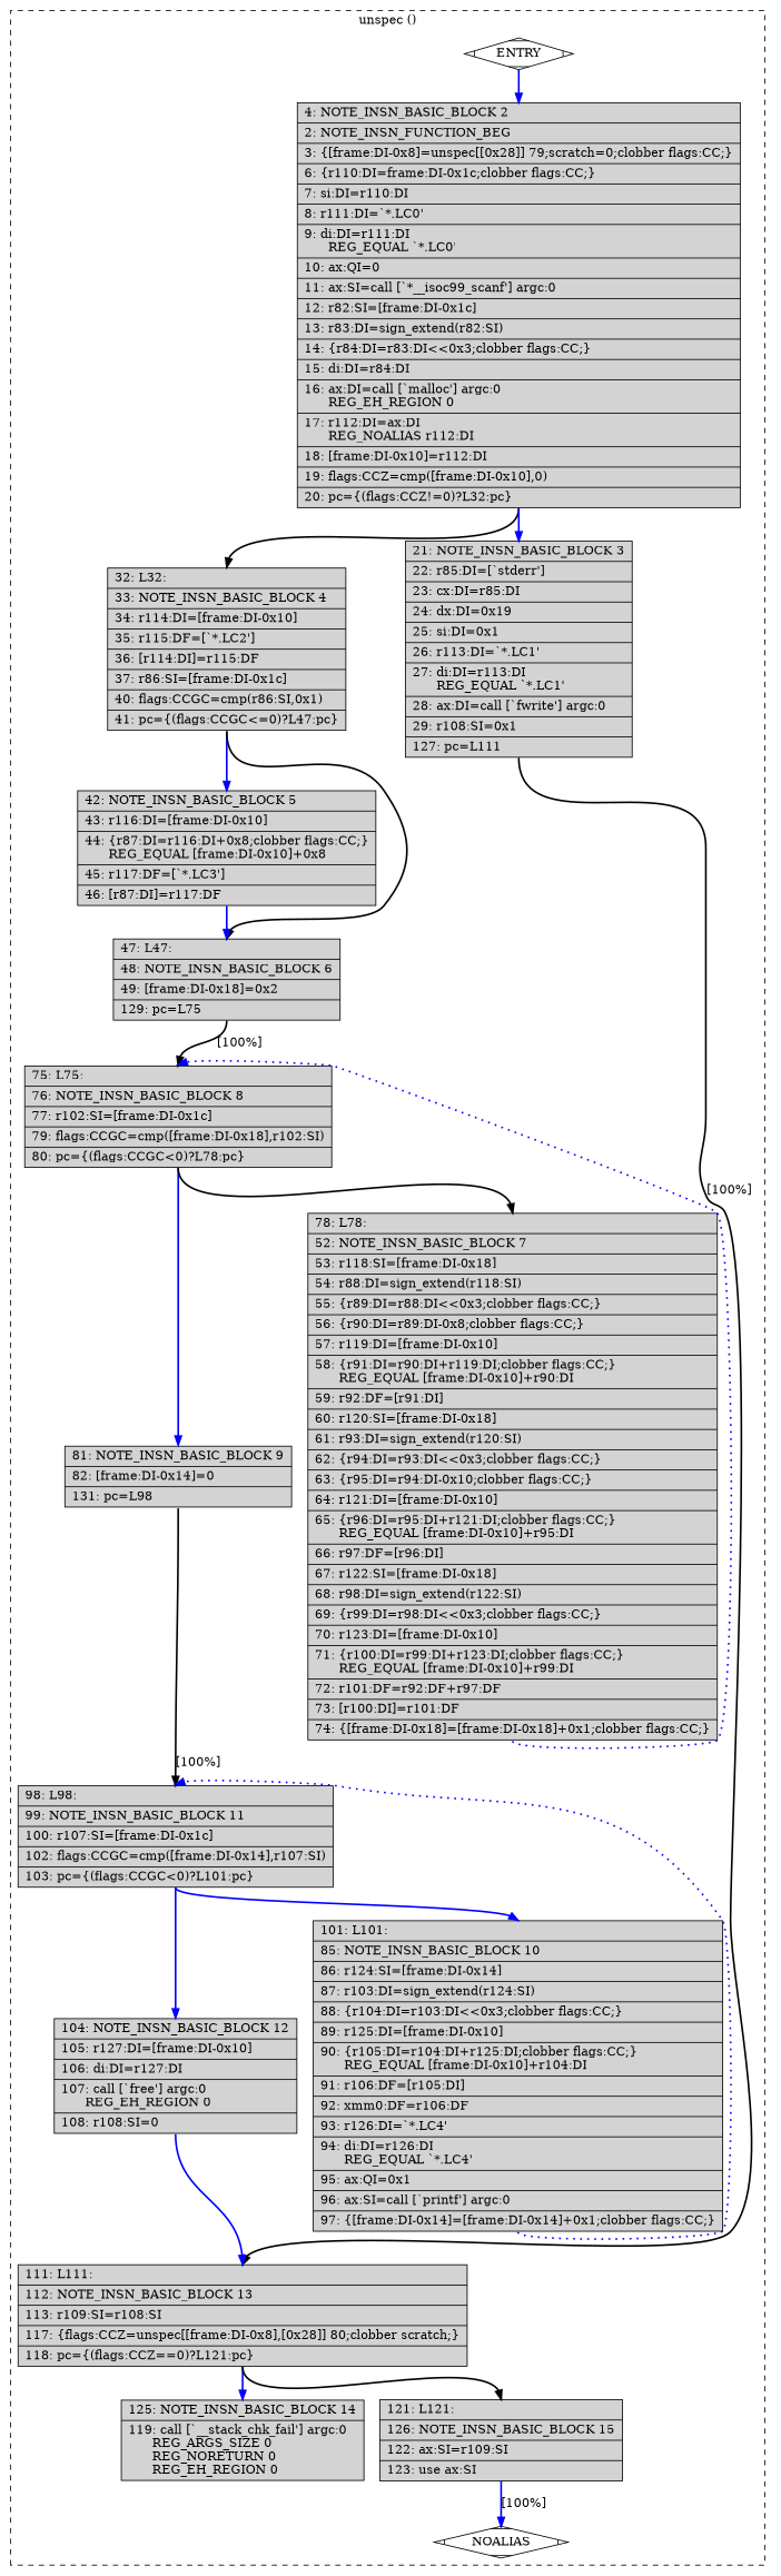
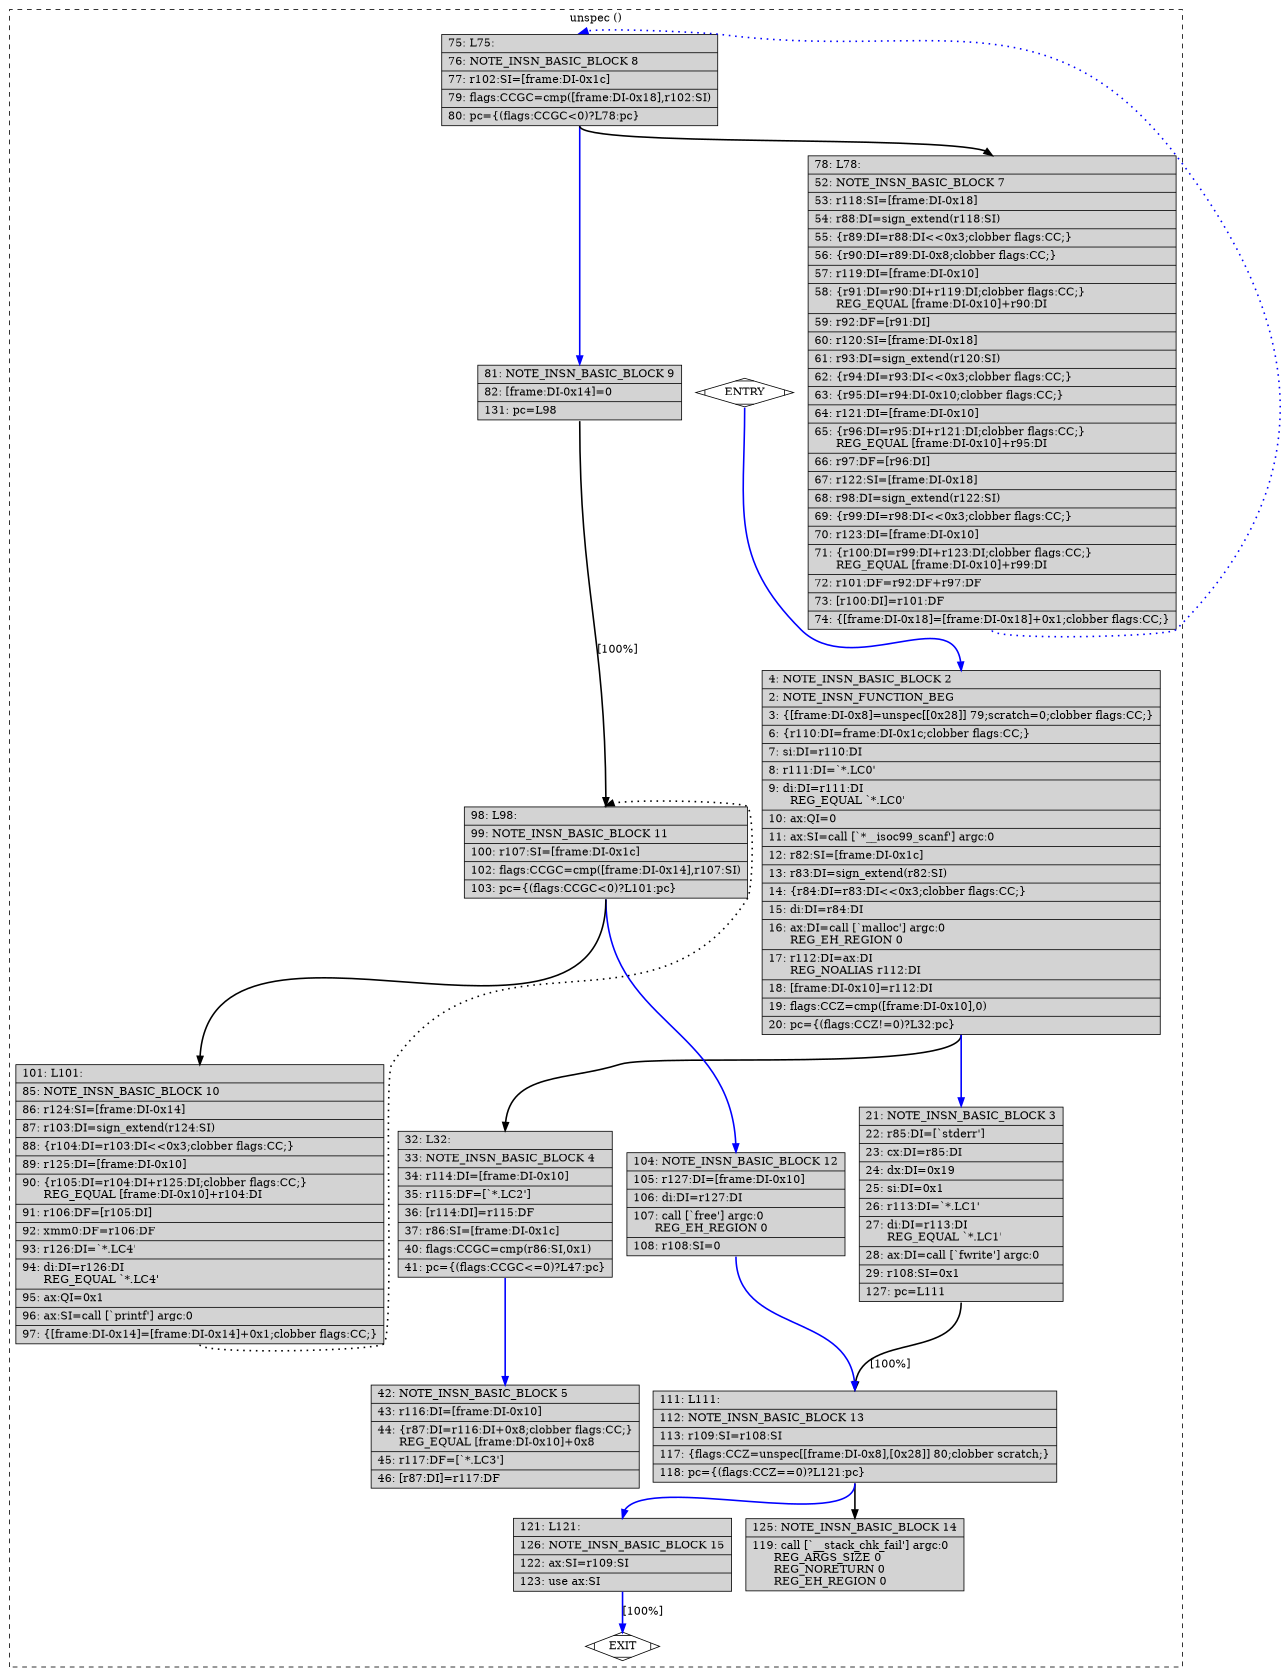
  digraph {
    node [fillcolor=lightgrey shape=record style=filled]
    edge [color=blue constraint=true headport=n style="solid,bold" tailport=s weight=10]
    n1 [fillcolor=white label=ENTRY shape=Mdiamond]
    n2 [label="{\ \ \ \ 4:\ NOTE_INSN_BASIC_BLOCK\ 2\l|\ \ \ \ 2:\ NOTE_INSN_FUNCTION_BEG\l|\ \ \ \ 3:\ \{[frame:DI-0x8]=unspec[[0x28]]\ 79;scratch=0;clobber\ flags:CC;\}\l|\ \ \ \ 6:\ \{r110:DI=frame:DI-0x1c;clobber\ flags:CC;\}\l|\ \ \ \ 7:\ si:DI=r110:DI\l|\ \ \ \ 8:\ r111:DI=`*.LC0'\l|\ \ \ \ 9:\ di:DI=r111:DI\l\ \ \ \ \ \ REG_EQUAL\ `*.LC0'\l|\ \ \ 10:\ ax:QI=0\l|\ \ \ 11:\ ax:SI=call\ [`*__isoc99_scanf']\ argc:0\l|\ \ \ 12:\ r82:SI=[frame:DI-0x1c]\l|\ \ \ 13:\ r83:DI=sign_extend(r82:SI)\l|\ \ \ 14:\ \{r84:DI=r83:DI\<\<0x3;clobber\ flags:CC;\}\l|\ \ \ 15:\ di:DI=r84:DI\l|\ \ \ 16:\ ax:DI=call\ [`malloc']\ argc:0\l\ \ \ \ \ \ REG_EH_REGION\ 0\l|\ \ \ 17:\ r112:DI=ax:DI\l\ \ \ \ \ \ REG_NOALIAS\ r112:DI\l|\ \ \ 18:\ [frame:DI-0x10]=r112:DI\l|\ \ \ 19:\ flags:CCZ=cmp([frame:DI-0x10],0)\l|\ \ \ 20:\ pc=\{(flags:CCZ!=0)?L32:pc\}\l}"]
-   n3 [fillcolor=white label=NOALIAS shape=Mdiamond]
+   n3 [fillcolor=white label=EXIT shape=Mdiamond]
    n4 [label="{\ \ \ 32:\ L32:\l|\ \ \ 33:\ NOTE_INSN_BASIC_BLOCK\ 4\l|\ \ \ 34:\ r114:DI=[frame:DI-0x10]\l|\ \ \ 35:\ r115:DF=[`*.LC2']\l|\ \ \ 36:\ [r114:DI]=r115:DF\l|\ \ \ 37:\ r86:SI=[frame:DI-0x1c]\l|\ \ \ 40:\ flags:CCGC=cmp(r86:SI,0x1)\l|\ \ \ 41:\ pc=\{(flags:CCGC\<=0)?L47:pc\}\l}"]
    n5 [label="{\ \ \ 21:\ NOTE_INSN_BASIC_BLOCK\ 3\l|\ \ \ 22:\ r85:DI=[`stderr']\l|\ \ \ 23:\ cx:DI=r85:DI\l|\ \ \ 24:\ dx:DI=0x19\l|\ \ \ 25:\ si:DI=0x1\l|\ \ \ 26:\ r113:DI=`*.LC1'\l|\ \ \ 27:\ di:DI=r113:DI\l\ \ \ \ \ \ REG_EQUAL\ `*.LC1'\l|\ \ \ 28:\ ax:DI=call\ [`fwrite']\ argc:0\l|\ \ \ 29:\ r108:SI=0x1\l|\ \ 127:\ pc=L111\l}"]
    n6 [label="{\ \ \ 42:\ NOTE_INSN_BASIC_BLOCK\ 5\l|\ \ \ 43:\ r116:DI=[frame:DI-0x10]\l|\ \ \ 44:\ \{r87:DI=r116:DI+0x8;clobber\ flags:CC;\}\l\ \ \ \ \ \ REG_EQUAL\ [frame:DI-0x10]+0x8\l|\ \ \ 45:\ r117:DF=[`*.LC3']\l|\ \ \ 46:\ [r87:DI]=r117:DF\l}"]
-   n7 [label="{\ \ \ 47:\ L47:\l|\ \ \ 48:\ NOTE_INSN_BASIC_BLOCK\ 6\l|\ \ \ 49:\ [frame:DI-0x18]=0x2\l|\ \ 129:\ pc=L75\l}"]
    n8 [label="{\ \ \ 75:\ L75:\l|\ \ \ 76:\ NOTE_INSN_BASIC_BLOCK\ 8\l|\ \ \ 77:\ r102:SI=[frame:DI-0x1c]\l|\ \ \ 79:\ flags:CCGC=cmp([frame:DI-0x18],r102:SI)\l|\ \ \ 80:\ pc=\{(flags:CCGC\<0)?L78:pc\}\l}"]
    n9 [label="{\ \ \ 81:\ NOTE_INSN_BASIC_BLOCK\ 9\l|\ \ \ 82:\ [frame:DI-0x14]=0\l|\ \ 131:\ pc=L98\l}"]
    n10 [label="{\ \ \ 78:\ L78:\l|\ \ \ 52:\ NOTE_INSN_BASIC_BLOCK\ 7\l|\ \ \ 53:\ r118:SI=[frame:DI-0x18]\l|\ \ \ 54:\ r88:DI=sign_extend(r118:SI)\l|\ \ \ 55:\ \{r89:DI=r88:DI\<\<0x3;clobber\ flags:CC;\}\l|\ \ \ 56:\ \{r90:DI=r89:DI-0x8;clobber\ flags:CC;\}\l|\ \ \ 57:\ r119:DI=[frame:DI-0x10]\l|\ \ \ 58:\ \{r91:DI=r90:DI+r119:DI;clobber\ flags:CC;\}\l\ \ \ \ \ \ REG_EQUAL\ [frame:DI-0x10]+r90:DI\l|\ \ \ 59:\ r92:DF=[r91:DI]\l|\ \ \ 60:\ r120:SI=[frame:DI-0x18]\l|\ \ \ 61:\ r93:DI=sign_extend(r120:SI)\l|\ \ \ 62:\ \{r94:DI=r93:DI\<\<0x3;clobber\ flags:CC;\}\l|\ \ \ 63:\ \{r95:DI=r94:DI-0x10;clobber\ flags:CC;\}\l|\ \ \ 64:\ r121:DI=[frame:DI-0x10]\l|\ \ \ 65:\ \{r96:DI=r95:DI+r121:DI;clobber\ flags:CC;\}\l\ \ \ \ \ \ REG_EQUAL\ [frame:DI-0x10]+r95:DI\l|\ \ \ 66:\ r97:DF=[r96:DI]\l|\ \ \ 67:\ r122:SI=[frame:DI-0x18]\l|\ \ \ 68:\ r98:DI=sign_extend(r122:SI)\l|\ \ \ 69:\ \{r99:DI=r98:DI\<\<0x3;clobber\ flags:CC;\}\l|\ \ \ 70:\ r123:DI=[frame:DI-0x10]\l|\ \ \ 71:\ \{r100:DI=r99:DI+r123:DI;clobber\ flags:CC;\}\l\ \ \ \ \ \ REG_EQUAL\ [frame:DI-0x10]+r99:DI\l|\ \ \ 72:\ r101:DF=r92:DF+r97:DF\l|\ \ \ 73:\ [r100:DI]=r101:DF\l|\ \ \ 74:\ \{[frame:DI-0x18]=[frame:DI-0x18]+0x1;clobber\ flags:CC;\}\l}"]
    n11 [label="{\ \ \ 98:\ L98:\l|\ \ \ 99:\ NOTE_INSN_BASIC_BLOCK\ 11\l|\ \ 100:\ r107:SI=[frame:DI-0x1c]\l|\ \ 102:\ flags:CCGC=cmp([frame:DI-0x14],r107:SI)\l|\ \ 103:\ pc=\{(flags:CCGC\<0)?L101:pc\}\l}"]
    n12 [label="{\ \ 104:\ NOTE_INSN_BASIC_BLOCK\ 12\l|\ \ 105:\ r127:DI=[frame:DI-0x10]\l|\ \ 106:\ di:DI=r127:DI\l|\ \ 107:\ call\ [`free']\ argc:0\l\ \ \ \ \ \ REG_EH_REGION\ 0\l|\ \ 108:\ r108:SI=0\l}"]
    n13 [label="{\ \ 101:\ L101:\l|\ \ \ 85:\ NOTE_INSN_BASIC_BLOCK\ 10\l|\ \ \ 86:\ r124:SI=[frame:DI-0x14]\l|\ \ \ 87:\ r103:DI=sign_extend(r124:SI)\l|\ \ \ 88:\ \{r104:DI=r103:DI\<\<0x3;clobber\ flags:CC;\}\l|\ \ \ 89:\ r125:DI=[frame:DI-0x10]\l|\ \ \ 90:\ \{r105:DI=r104:DI+r125:DI;clobber\ flags:CC;\}\l\ \ \ \ \ \ REG_EQUAL\ [frame:DI-0x10]+r104:DI\l|\ \ \ 91:\ r106:DF=[r105:DI]\l|\ \ \ 92:\ xmm0:DF=r106:DF\l|\ \ \ 93:\ r126:DI=`*.LC4'\l|\ \ \ 94:\ di:DI=r126:DI\l\ \ \ \ \ \ REG_EQUAL\ `*.LC4'\l|\ \ \ 95:\ ax:QI=0x1\l|\ \ \ 96:\ ax:SI=call\ [`printf']\ argc:0\l|\ \ \ 97:\ \{[frame:DI-0x14]=[frame:DI-0x14]+0x1;clobber\ flags:CC;\}\l}"]
    n14 [label="{\ \ 111:\ L111:\l|\ \ 112:\ NOTE_INSN_BASIC_BLOCK\ 13\l|\ \ 113:\ r109:SI=r108:SI\l|\ \ 117:\ \{flags:CCZ=unspec[[frame:DI-0x8],[0x28]]\ 80;clobber\ scratch;\}\l|\ \ 118:\ pc=\{(flags:CCZ==0)?L121:pc\}\l}"]
    n15 [label="{\ \ 125:\ NOTE_INSN_BASIC_BLOCK\ 14\l|\ \ 119:\ call\ [`__stack_chk_fail']\ argc:0\l\ \ \ \ \ \ REG_ARGS_SIZE\ 0\l\ \ \ \ \ \ REG_NORETURN\ 0\l\ \ \ \ \ \ REG_EH_REGION\ 0\l}"]
    n16 [label="{\ \ 121:\ L121:\l|\ \ 126:\ NOTE_INSN_BASIC_BLOCK\ 15\l|\ \ 122:\ ax:SI=r109:SI\l|\ \ 123:\ use\ ax:SI\l}"]
    subgraph cluster_1 {
      color=black
      label="unspec ()"
      style=dashed
      n1
      n2
      n3
      n4
      n5
      n6
-     n7
      n8
      n9
      n10
      n11
      n12
      n13
      n14
      n15
      n16
    }
    n1 -> n2 [weight=100]
    n1 -> n3 [style=invis color="" weight=""]
    n2 -> n4 [color=black]
    n2 -> n5 [weight=100]
    n4 -> n6 [weight=100]
-   n4 -> n7 [color=black]
    n5 -> n14 [color=black label="[100%]"]
-   n6 -> n7 [weight=100]
-   n7 -> n8 [color=black label="[100%]"]
    n8 -> n9 [weight=100]
    n8 -> n10 [color=black]
    n9 -> n11 [color=black label="[100%]"]
    n10 -> n8 [constraint=false style="dotted,bold"]
    n11 -> n12 [weight=100]
-   n11 -> n13
+   n11 -> n13 [color=black]
    n12 -> n14 [weight=100]
-   n13 -> n11 [constraint=false style="dotted,bold"]
-   n14 -> n15 [weight=100]
-   n14 -> n16 [color=black]
+   n13 -> n11 [color=black constraint=false style="dotted,bold"]
+   n14 -> n15 [color=black weight=100]
+   n14 -> n16
    n16 -> n3 [label="[100%]" weight=100]
  }
